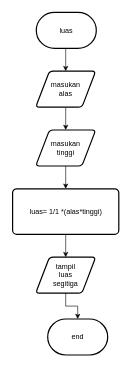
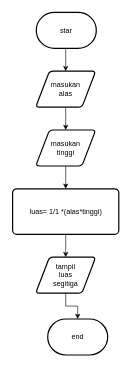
  <mxCell id="0" />
  <mxCell id="1" parent="0" />
  <mxCell id="2" style="edgeStyle=orthogonalEdgeStyle;rounded=0;orthogonalLoop=1;jettySize=auto;html=1;exitX=0.5;exitY=1;exitDx=0;exitDy=0;exitPerimeter=0;entryX=0.5;entryY=0;entryDx=0;entryDy=0;" edge="1" parent="1" source="3" target="5"><mxGeometry relative="1" as="geometry" /></mxCell>
- <mxCell id="3" value="luas" style="strokeWidth=2;html=1;shape=mxgraph.flowchart.terminator;whiteSpace=wrap;" parent="1" vertex="1"><mxGeometry x="60" y="20" width="100" height="60" as="geometry" /></mxCell>
+ <mxCell id="3" value="star" style="strokeWidth=2;html=1;shape=mxgraph.flowchart.terminator;whiteSpace=wrap;" parent="1" vertex="1"><mxGeometry x="60" y="20" width="100" height="60" as="geometry" /></mxCell>
  <mxCell id="4" style="edgeStyle=orthogonalEdgeStyle;rounded=0;orthogonalLoop=1;jettySize=auto;html=1;exitX=0.5;exitY=1;exitDx=0;exitDy=0;entryX=0.5;entryY=0;entryDx=0;entryDy=0;" edge="1" parent="1" source="5" target="7"><mxGeometry relative="1" as="geometry" /></mxCell>
  <mxCell id="5" value="&lt;div&gt;masukan &lt;br&gt;&lt;/div&gt;&lt;div&gt;alas&lt;br&gt;&lt;/div&gt;" style="shape=parallelogram;html=1;strokeWidth=2;perimeter=parallelogramPerimeter;whiteSpace=wrap;rounded=1;arcSize=12;size=0.23;" parent="1" vertex="1"><mxGeometry x="59" y="118" width="100" height="60" as="geometry" /></mxCell>
  <mxCell id="6" style="edgeStyle=orthogonalEdgeStyle;rounded=0;orthogonalLoop=1;jettySize=auto;html=1;exitX=0.5;exitY=1;exitDx=0;exitDy=0;entryX=0.5;entryY=0;entryDx=0;entryDy=0;" edge="1" parent="1" source="7" target="9"><mxGeometry relative="1" as="geometry" /></mxCell>
  <mxCell id="7" value="&lt;div&gt;masukan&lt;/div&gt;&lt;div&gt;tinggi&lt;br&gt;&lt;/div&gt;" style="shape=parallelogram;html=1;strokeWidth=2;perimeter=parallelogramPerimeter;whiteSpace=wrap;rounded=1;arcSize=12;size=0.23;" vertex="1" parent="1"><mxGeometry x="59" y="216" width="100" height="60" as="geometry" /></mxCell>
  <mxCell id="8" style="edgeStyle=orthogonalEdgeStyle;rounded=0;orthogonalLoop=1;jettySize=auto;html=1;exitX=0.5;exitY=1;exitDx=0;exitDy=0;entryX=0.5;entryY=0;entryDx=0;entryDy=0;" edge="1" parent="1" source="9" target="10"><mxGeometry relative="1" as="geometry" /></mxCell>
  <mxCell id="9" value="luas= 1/1 *(alas*tinggi)" style="rounded=1;whiteSpace=wrap;html=1;absoluteArcSize=1;arcSize=14;strokeWidth=2;" vertex="1" parent="1"><mxGeometry x="20.5" y="314" width="177" height="76" as="geometry" /></mxCell>
  <mxCell id="10" value="&lt;div&gt;tampil&lt;/div&gt;&lt;div&gt;luas&lt;/div&gt;&lt;div&gt;segitiga&lt;br&gt;&lt;/div&gt;" style="shape=parallelogram;html=1;strokeWidth=2;perimeter=parallelogramPerimeter;whiteSpace=wrap;rounded=1;arcSize=12;size=0.23;" vertex="1" parent="1"><mxGeometry x="59" y="428" width="100" height="60" as="geometry" /></mxCell>
  <mxCell id="11" value="end" style="strokeWidth=2;html=1;shape=mxgraph.flowchart.terminator;whiteSpace=wrap;" vertex="1" parent="1"><mxGeometry x="79" y="531" width="100" height="60" as="geometry" /></mxCell>
  <mxCell id="12" style="edgeStyle=orthogonalEdgeStyle;rounded=0;orthogonalLoop=1;jettySize=auto;html=1;exitX=0.5;exitY=1;exitDx=0;exitDy=0;entryX=0.5;entryY=0;entryDx=0;entryDy=0;entryPerimeter=0;" edge="1" parent="1" source="10" target="11"><mxGeometry relative="1" as="geometry" /></mxCell>
